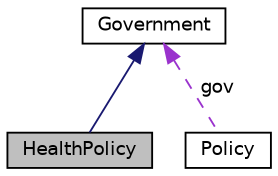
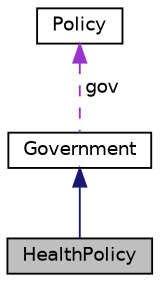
  digraph {
    node [color=black fillcolor=white fontname=Helvetica fontsize=10 shape=record style=filled]
    edge [dir=back fontname=Helvetica fontsize=10 labelfontname=Helvetica labelfontsize=10]
    n1 [fillcolor=grey75 fontcolor=black height=0.2 label=HealthPolicy width=0.4]
    n2 [height=0.2 label=Policy width=0.4]
    n3 [height=0.2 label=Government width=0.4]
    n3 -> n1 [color=midnightblue style=solid]
-   n3 -> n2 [color=darkorchid3 label=" gov" style=dashed]
+   n2 -> n3 [color=darkorchid3 label=" gov" style=dashed]
  }
